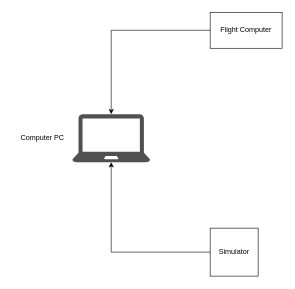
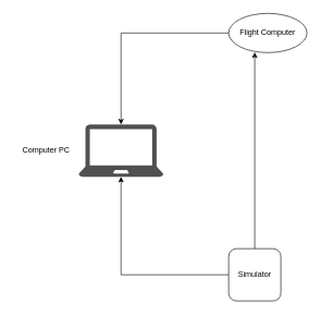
  <mxCell id="0" />
  <mxCell id="1" parent="0" />
  <mxCell id="2" value="" style="sketch=0;pointerEvents=1;shadow=0;dashed=0;html=1;strokeColor=none;fillColor=#505050;labelPosition=center;verticalLabelPosition=bottom;verticalAlign=top;outlineConnect=0;align=center;shape=mxgraph.office.devices.laptop;" parent="1" vertex="1"><mxGeometry x="120" y="190" width="130" height="80" as="geometry" /></mxCell>
  <mxCell id="3" value="Computer PC" style="text;html=1;align=center;verticalAlign=middle;resizable=0;points=[];autosize=1;strokeColor=none;fillColor=none;" parent="1" vertex="1"><mxGeometry x="20" y="215" width="100" height="30" as="geometry" /></mxCell>
  <mxCell id="4" style="edgeStyle=orthogonalEdgeStyle;rounded=0;orthogonalLoop=1;jettySize=auto;html=1;" parent="1" source="5" target="2" edge="1"><mxGeometry relative="1" as="geometry" /></mxCell>
- <mxCell id="5" value="Simulator" style="whiteSpace=wrap;html=1;aspect=fixed;" parent="1" vertex="1"><mxGeometry x="350" y="380" width="80" height="80" as="geometry" /></mxCell>
+ <mxCell id="5" value="Simulator" style="whiteSpace=wrap;html=1;aspect=fixed;rounded=1;" parent="1" vertex="1"><mxGeometry x="350" y="380" width="80" height="80" as="geometry" /></mxCell>
  <mxCell id="6" style="edgeStyle=orthogonalEdgeStyle;rounded=0;orthogonalLoop=1;jettySize=auto;html=1;" parent="1" source="7" target="2" edge="1"><mxGeometry relative="1" as="geometry" /></mxCell>
- <mxCell id="7" value="Flight Computer" style="whiteSpace=wrap;html=1;" parent="1" vertex="1"><mxGeometry x="350" y="20" width="120" height="60" as="geometry" /></mxCell>
+ <mxCell id="7" value="Flight Computer" style="ellipse;whiteSpace=wrap;html=1;" parent="1" vertex="1"><mxGeometry x="350" y="20" width="120" height="60" as="geometry" /></mxCell>
+ <mxCell id="8" style="edgeStyle=orthogonalEdgeStyle;rounded=0;orthogonalLoop=1;jettySize=auto;html=1;entryX=0.333;entryY=0.992;entryDx=0;entryDy=0;entryPerimeter=0;" parent="1" source="5" target="7" edge="1"><mxGeometry relative="1" as="geometry" /></mxCell>
